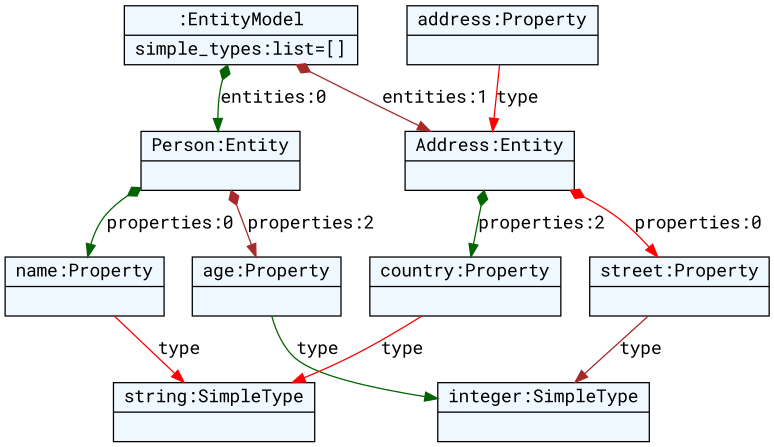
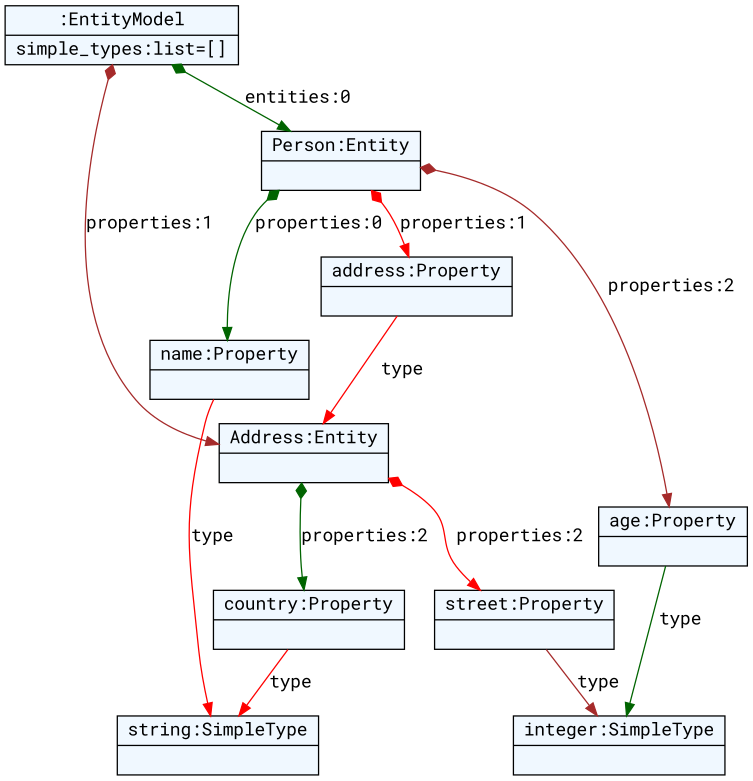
  digraph {
    fontname="Roboto Mono"
    fontsize=8
    nodesep=0.3
    node [fillcolor=aliceblue fontname="Roboto Mono" shape=record style=filled]
    edge [arrowtail=diamond color=red dir=both fontname="Roboto Mono"]
    n1 [label="{:EntityModel|simple_types:list=[]\l}"]
    n2 [label="{Person:Entity|}"]
    n3 [label="{Address:Entity|}"]
    n4 [label="{name:Property|}"]
    n5 [label="{address:Property|}"]
    n6 [label="{age:Property|}"]
    n7 [label="{street:Property|}"]
    n8 [label="{country:Property|}"]
    n9 [label="{string:SimpleType|}"]
    n10 [label="{integer:SimpleType|}"]
    n1 -> n2 [color=darkgreen label="entities:0"]
-   n1 -> n3 [color=brown label="entities:1"]
+   n1 -> n3 [color=brown label="properties:1"]
    n2 -> n4 [color=darkgreen label="properties:0"]
+   n2 -> n5 [label="properties:1"]
    n2 -> n6 [color=brown label="properties:2"]
-   n3 -> n7 [label="properties:0"]
+   n3 -> n7 [label="properties:2"]
    n3 -> n8 [color=darkgreen label="properties:2"]
    n4 -> n9 [arrowtail=empty dir=black label=type]
    n5 -> n3 [arrowtail=empty dir=black label=type]
    n6 -> n10 [arrowtail=empty color=darkgreen dir=black label=type]
    n7 -> n10 [arrowtail=empty color=brown dir=black label=type]
    n8 -> n9 [arrowtail=empty dir=black label=type]
  }
